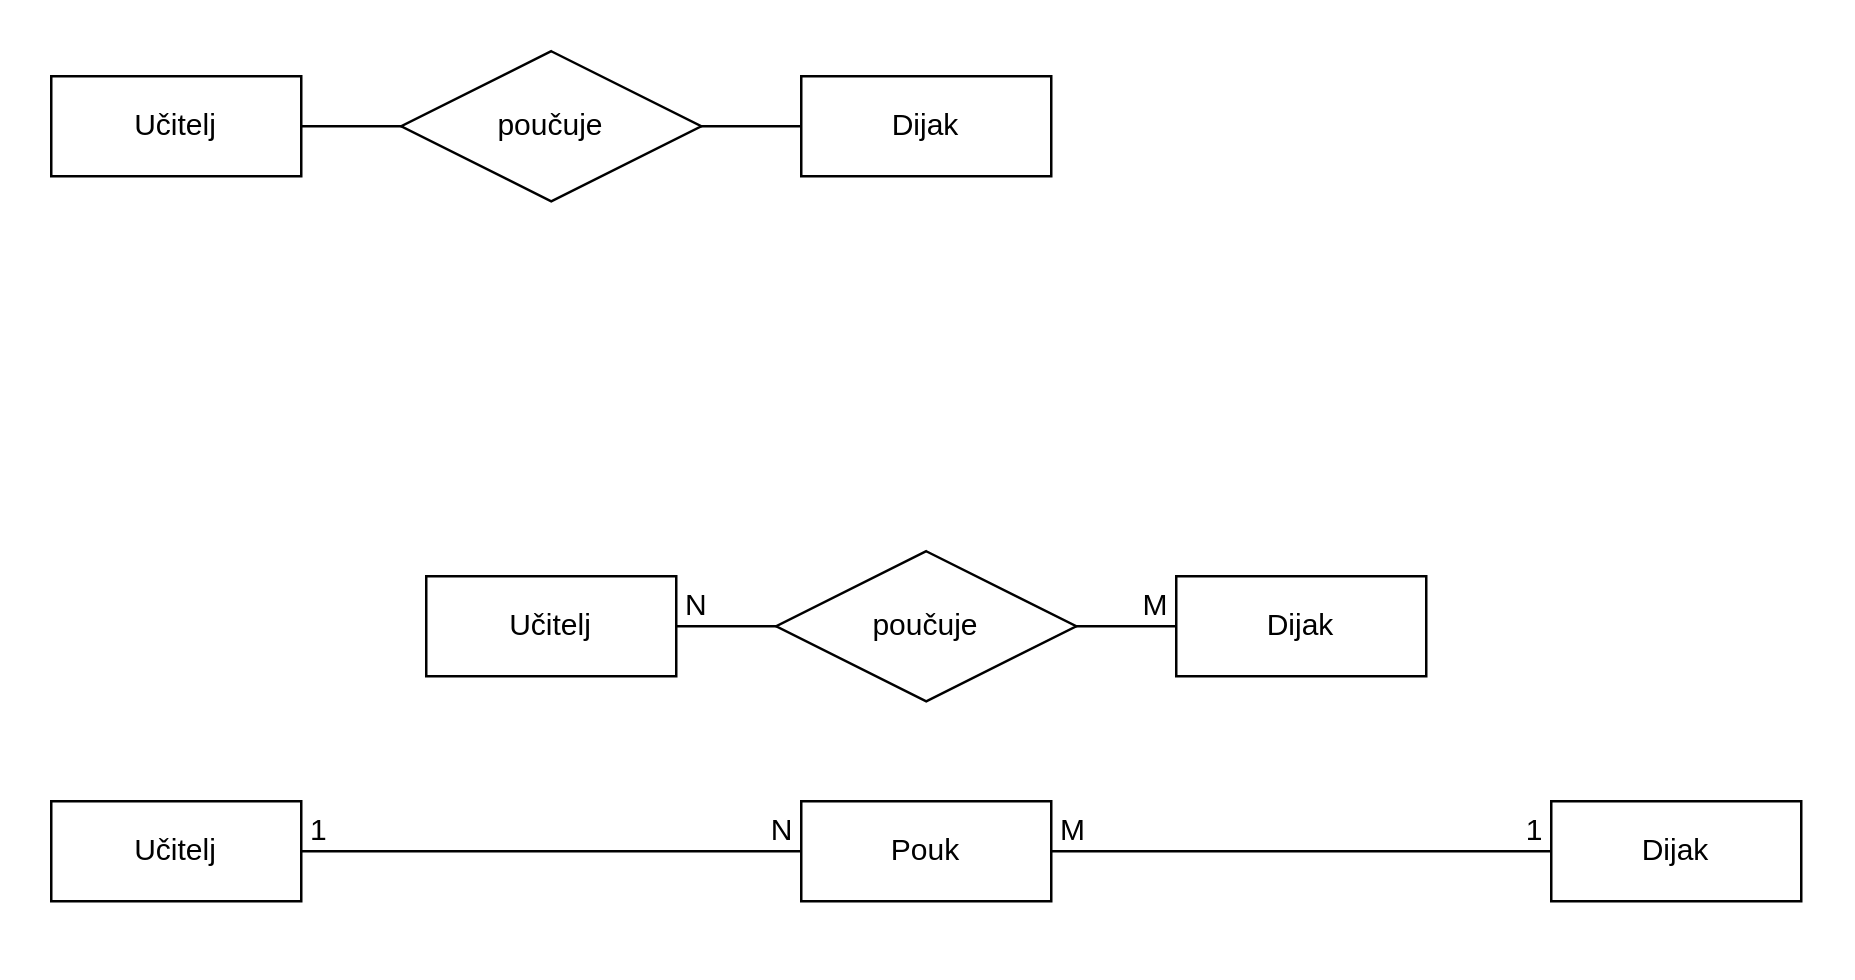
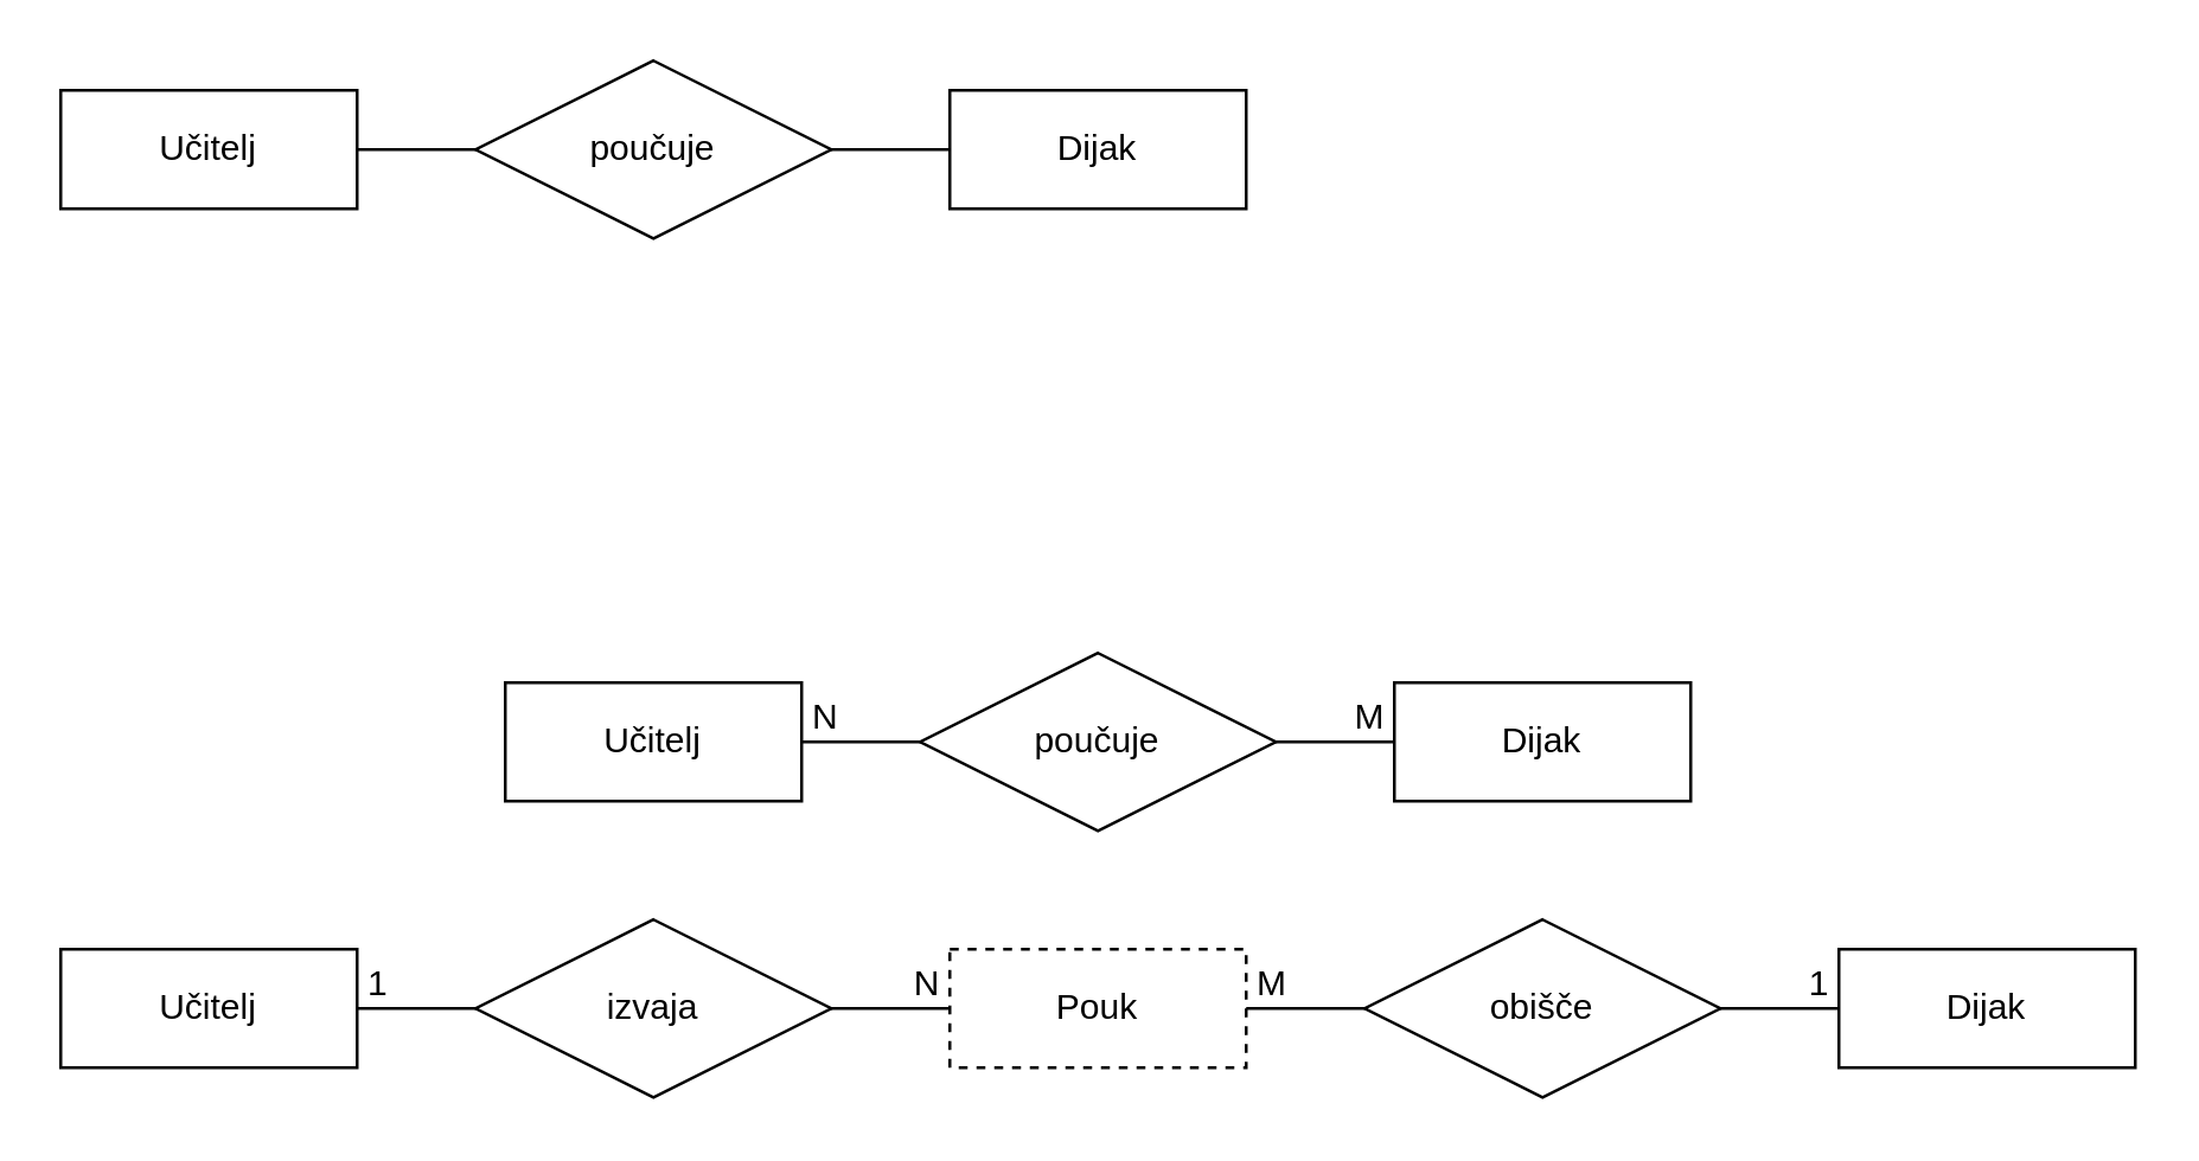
  <mxCell id="0" />
  <mxCell id="1" parent="0" />
  <mxCell id="2" value="" style="group" parent="1" vertex="1" connectable="0"><mxGeometry x="20" y="20" width="400" height="60" as="geometry" /></mxCell>
  <mxCell id="3" value="Učitelj" style="whiteSpace=wrap;html=1;align=center;" parent="2" vertex="1"><mxGeometry y="10" width="100" height="40" as="geometry" /></mxCell>
  <mxCell id="4" value="Dijak" style="whiteSpace=wrap;html=1;align=center;" parent="2" vertex="1"><mxGeometry x="300" y="10" width="100" height="40" as="geometry" /></mxCell>
  <mxCell id="5" value="" style="endArrow=none;html=1;rounded=0;exitX=1;exitY=0.5;exitDx=0;exitDy=0;" parent="2" source="3" target="4" edge="1"><mxGeometry relative="1" as="geometry"><mxPoint x="180" y="-10" as="sourcePoint" /><mxPoint x="340" y="-10" as="targetPoint" /></mxGeometry></mxCell>
  <mxCell id="6" value="poučuje" style="shape=rhombus;perimeter=rhombusPerimeter;whiteSpace=wrap;html=1;align=center;" parent="2" vertex="1"><mxGeometry x="140" width="120" height="60" as="geometry" /></mxCell>
  <mxCell id="7" value="" style="group" parent="1" vertex="1" connectable="0"><mxGeometry x="170" y="220" width="400" height="60" as="geometry" /></mxCell>
  <mxCell id="8" value="Učitelj" style="whiteSpace=wrap;html=1;align=center;" parent="7" vertex="1"><mxGeometry y="10" width="100" height="40" as="geometry" /></mxCell>
  <mxCell id="9" value="Dijak" style="whiteSpace=wrap;html=1;align=center;" parent="7" vertex="1"><mxGeometry x="300" y="10" width="100" height="40" as="geometry" /></mxCell>
  <mxCell id="10" value="" style="endArrow=none;html=1;rounded=0;exitX=1;exitY=0.5;exitDx=0;exitDy=0;" parent="7" source="8" target="9" edge="1"><mxGeometry relative="1" as="geometry"><mxPoint x="180" y="-10" as="sourcePoint" /><mxPoint x="340" y="-10" as="targetPoint" /></mxGeometry></mxCell>
  <mxCell id="11" value="N" style="resizable=0;html=1;align=left;verticalAlign=bottom;" parent="10" connectable="0" vertex="1"><mxGeometry x="-1" relative="1" as="geometry"><mxPoint x="2" as="offset" /></mxGeometry></mxCell>
  <mxCell id="12" value="M" style="resizable=0;html=1;align=right;verticalAlign=bottom;" parent="10" connectable="0" vertex="1"><mxGeometry x="1" relative="1" as="geometry"><mxPoint x="-3" as="offset" /></mxGeometry></mxCell>
  <mxCell id="13" value="poučuje" style="shape=rhombus;perimeter=rhombusPerimeter;whiteSpace=wrap;html=1;align=center;" parent="7" vertex="1"><mxGeometry x="140" width="120" height="60" as="geometry" /></mxCell>
  <mxCell id="14" value="" style="group" parent="1" vertex="1" connectable="0"><mxGeometry x="20" y="310" width="700" height="60" as="geometry" /></mxCell>
  <mxCell id="15" value="" style="group" parent="14" vertex="1" connectable="0"><mxGeometry width="400" height="60" as="geometry" /></mxCell>
  <mxCell id="16" value="Učitelj" style="whiteSpace=wrap;html=1;align=center;" parent="15" vertex="1"><mxGeometry y="10" width="100" height="40" as="geometry" /></mxCell>
- <mxCell id="17" value="Pouk" style="whiteSpace=wrap;html=1;align=center;" parent="15" vertex="1"><mxGeometry x="300" y="10" width="100" height="40" as="geometry" /></mxCell>
+ <mxCell id="17" value="Pouk" style="whiteSpace=wrap;html=1;align=center;dashed=1;" parent="15" vertex="1"><mxGeometry x="300" y="10" width="100" height="40" as="geometry" /></mxCell>
  <mxCell id="18" value="" style="endArrow=none;html=1;rounded=0;exitX=1;exitY=0.5;exitDx=0;exitDy=0;" parent="15" source="16" target="17" edge="1"><mxGeometry relative="1" as="geometry"><mxPoint x="180" y="-10" as="sourcePoint" /><mxPoint x="340" y="-10" as="targetPoint" /></mxGeometry></mxCell>
  <mxCell id="19" value="1" style="resizable=0;html=1;align=left;verticalAlign=bottom;" parent="18" connectable="0" vertex="1"><mxGeometry x="-1" relative="1" as="geometry"><mxPoint x="2" as="offset" /></mxGeometry></mxCell>
  <mxCell id="20" value="N" style="resizable=0;html=1;align=right;verticalAlign=bottom;" parent="18" connectable="0" vertex="1"><mxGeometry x="1" relative="1" as="geometry"><mxPoint x="-3" as="offset" /></mxGeometry></mxCell>
+ <mxCell id="21" value="izvaja" style="shape=rhombus;perimeter=rhombusPerimeter;whiteSpace=wrap;html=1;align=center;" parent="15" vertex="1"><mxGeometry x="140" width="120" height="60" as="geometry" /></mxCell>
  <mxCell id="22" value="" style="group" parent="14" vertex="1" connectable="0"><mxGeometry x="300" width="400" height="60" as="geometry" /></mxCell>
  <mxCell id="23" value="Dijak" style="whiteSpace=wrap;html=1;align=center;" parent="22" vertex="1"><mxGeometry x="300" y="10" width="100" height="40" as="geometry" /></mxCell>
  <mxCell id="24" value="" style="endArrow=none;html=1;rounded=0;exitX=1;exitY=0.5;exitDx=0;exitDy=0;" parent="22" target="23" edge="1"><mxGeometry relative="1" as="geometry"><mxPoint x="100" y="30" as="sourcePoint" /><mxPoint x="340" y="-10" as="targetPoint" /></mxGeometry></mxCell>
  <mxCell id="25" value="M" style="resizable=0;html=1;align=left;verticalAlign=bottom;" parent="24" connectable="0" vertex="1"><mxGeometry x="-1" relative="1" as="geometry"><mxPoint x="2" as="offset" /></mxGeometry></mxCell>
  <mxCell id="26" value="1" style="resizable=0;html=1;align=right;verticalAlign=bottom;" parent="24" connectable="0" vertex="1"><mxGeometry x="1" relative="1" as="geometry"><mxPoint x="-3" as="offset" /></mxGeometry></mxCell>
+ <mxCell id="27" value="obišče" style="shape=rhombus;perimeter=rhombusPerimeter;whiteSpace=wrap;html=1;align=center;" parent="22" vertex="1"><mxGeometry x="140" width="120" height="60" as="geometry" /></mxCell>
